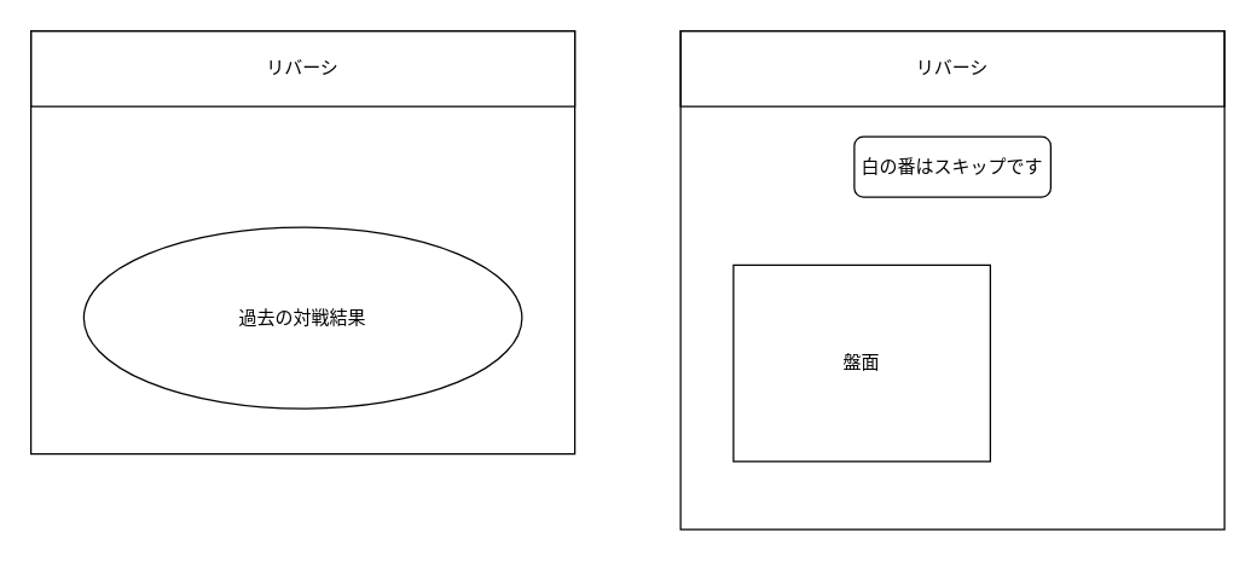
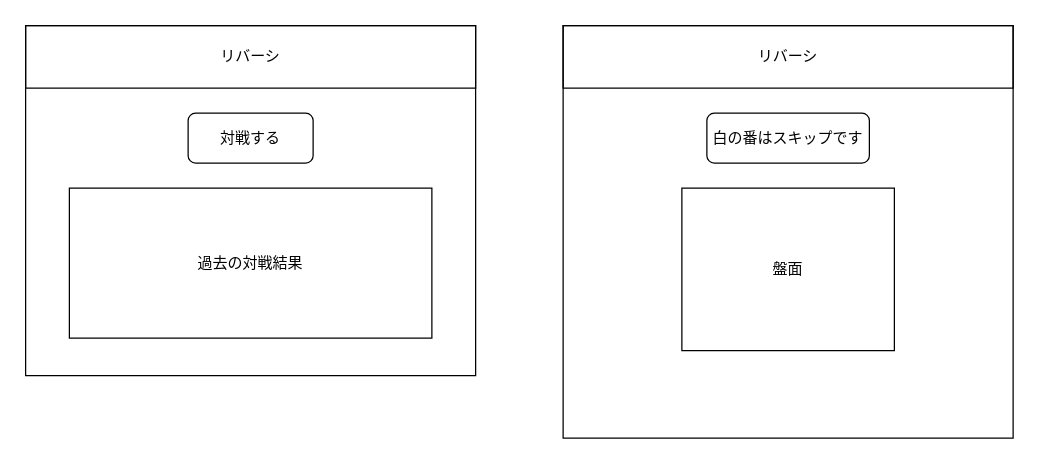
  <mxCell id="0" />
  <mxCell id="1" parent="0" />
  <mxCell id="2" value="" style="rounded=0;whiteSpace=wrap;html=1;fillColor=none;" vertex="1" parent="1"><mxGeometry x="20" y="20" width="360" height="280" as="geometry" /></mxCell>
  <mxCell id="3" value="リバーシ" style="rounded=0;whiteSpace=wrap;html=1;fillColor=none;" vertex="1" parent="1"><mxGeometry x="20" y="20" width="360" height="50" as="geometry" /></mxCell>
- <mxCell id="5" value="過去の対戦結果" style="ellipse;whiteSpace=wrap;html=1;fillColor=none;" vertex="1" parent="1"><mxGeometry x="55" y="150" width="290" height="120" as="geometry" /></mxCell>
+ <mxCell id="4" value="対戦する" style="rounded=1;whiteSpace=wrap;html=1;fillColor=none;" vertex="1" parent="1"><mxGeometry x="150" y="90" width="100" height="40" as="geometry" /></mxCell>
+ <mxCell id="5" value="過去の対戦結果" style="rounded=0;whiteSpace=wrap;html=1;fillColor=none;" vertex="1" parent="1"><mxGeometry x="55" y="150" width="290" height="120" as="geometry" /></mxCell>
  <mxCell id="6" value="" style="rounded=0;whiteSpace=wrap;html=1;fillColor=none;" vertex="1" parent="1"><mxGeometry x="450" y="20" width="360" height="330" as="geometry" /></mxCell>
  <mxCell id="7" value="リバーシ" style="rounded=0;whiteSpace=wrap;html=1;fillColor=none;" vertex="1" parent="1"><mxGeometry x="450" y="20" width="360" height="50" as="geometry" /></mxCell>
  <mxCell id="8" value="白の番はスキップです" style="rounded=1;whiteSpace=wrap;html=1;fillColor=none;" vertex="1" parent="1"><mxGeometry x="565" y="90" width="130" height="40" as="geometry" /></mxCell>
- <mxCell id="9" value="盤面" style="rounded=0;whiteSpace=wrap;html=1;fillColor=none;" vertex="1" parent="1"><mxGeometry x="485" y="175" width="170" height="130" as="geometry" /></mxCell>
+ <mxCell id="9" value="盤面" style="rounded=0;whiteSpace=wrap;html=1;fillColor=none;" vertex="1" parent="1"><mxGeometry x="545" y="150" width="170" height="130" as="geometry" /></mxCell>
